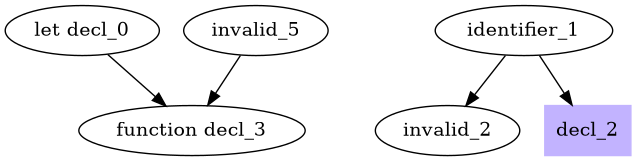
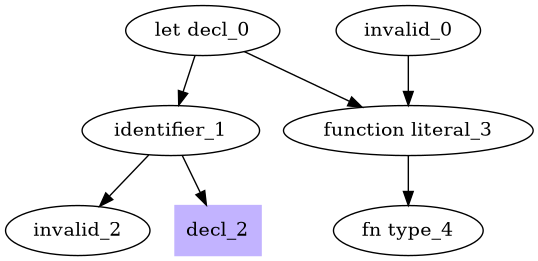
  digraph {
    "let decl_0"
    identifier_1
-   "function literal_3" [label="function decl_3"]
+   "function literal_3"
    invalid_2
    n5 [color=".7 .3 1.0" label=decl_2 shape=box style=filled]
-   invalid_5
+   "fn type_4"
+   invalid_5 [label=invalid_0]
+   "let decl_0" -> identifier_1
    "let decl_0" -> "function literal_3"
    identifier_1 -> invalid_2
    identifier_1 -> n5
+   "function literal_3" -> "fn type_4"
    invalid_5 -> "function literal_3"
  }
